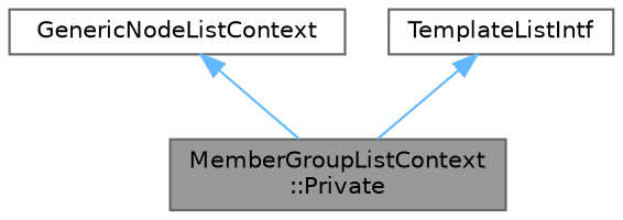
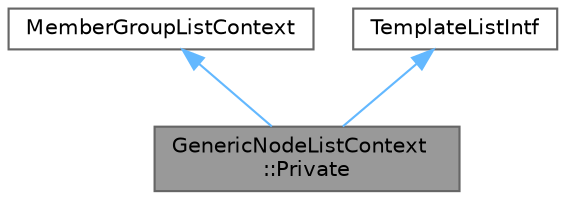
  digraph {
    node [color=gray40 fillcolor=white fontname=Helvetica fontsize=10 shape=box style=filled]
    edge [color=steelblue1 dir=back fontname=Helvetica fontsize=10 labelfontname=Helvetica labelfontsize=10 style=solid]
-   n1 [fillcolor=grey60 fontcolor=black height=0.2 label="MemberGroupListContext\l::Private" width=0.4]
-   n2 [height=0.2 label=GenericNodeListContext width=0.4]
+   n1 [fillcolor=grey60 fontcolor=black height=0.2 label="GenericNodeListContext\l::Private" width=0.4]
+   n2 [height=0.2 label=MemberGroupListContext width=0.4]
    n3 [height=0.2 label=TemplateListIntf width=0.4]
    n2 -> n1
    n3 -> n1
  }
